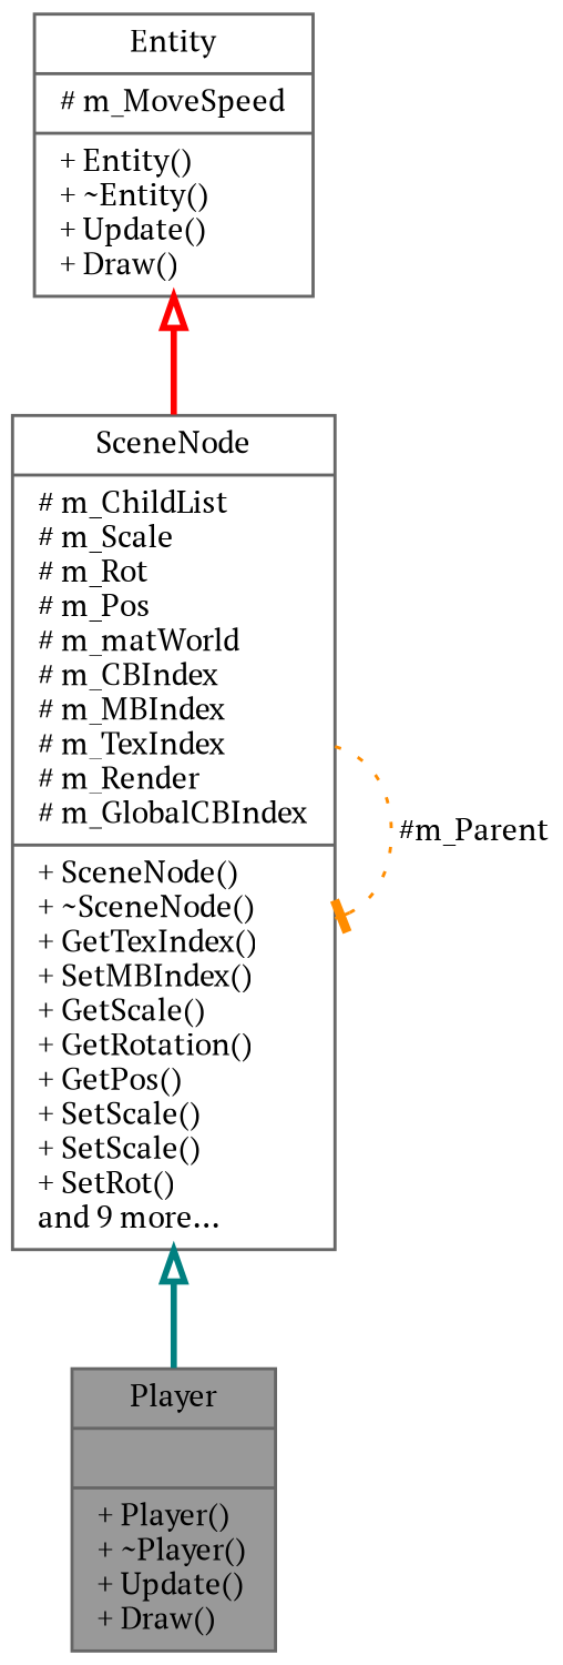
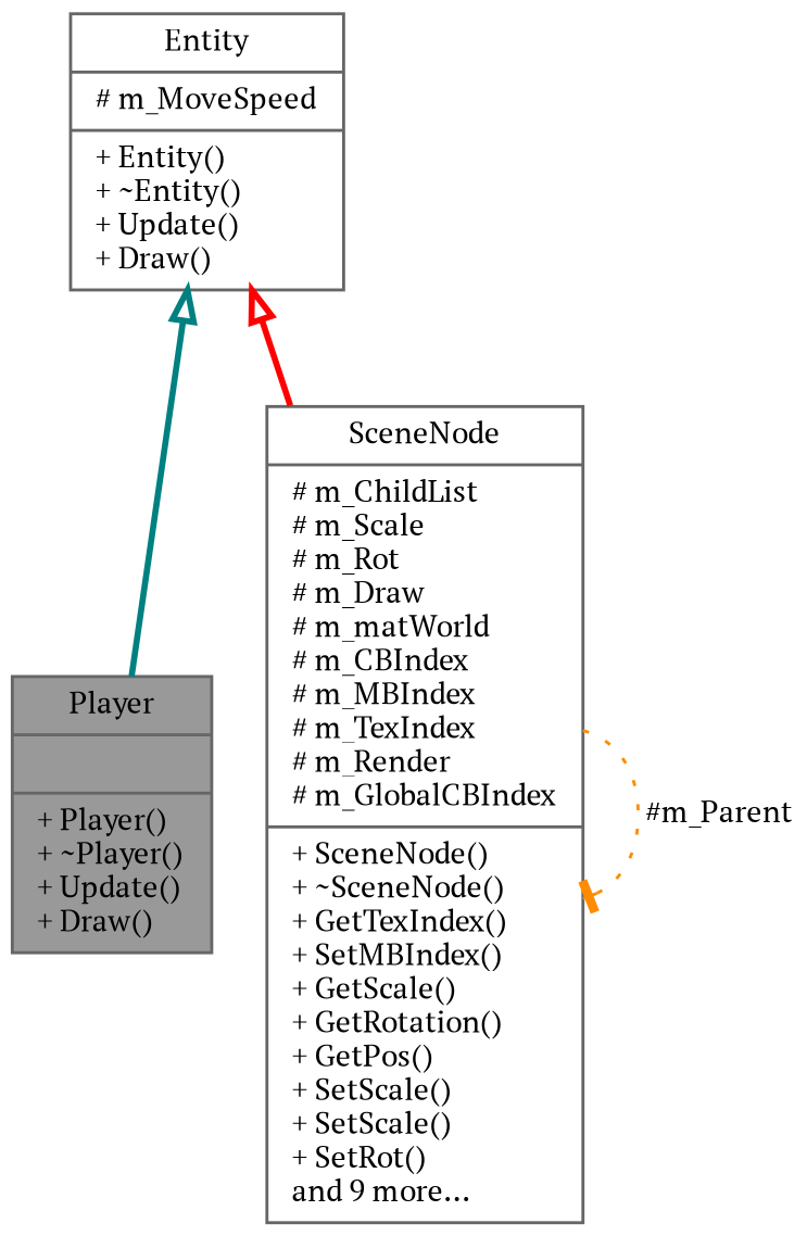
  digraph {
    fontname="PT Serif"
    node [color=gray40 fillcolor=white fontname="PT Serif" fontsize=10 shape=record style=filled]
    edge [arrowtail=onormal dir=back fontname="PT Serif" fontsize=10 labelfontname=Helvetica labelfontsize=10 style=bold]
    n1 [fillcolor=grey60 fontcolor=black height=0.2 label="{Player\n||+ Player()\l+ ~Player()\l+ Update()\l+ Draw()\l}" width=0.4]
    n2 [height=0.2 label="{Entity\n|# m_MoveSpeed\l|+ Entity()\l+ ~Entity()\l+ Update()\l+ Draw()\l}" width=0.4]
-   n3 [height=0.2 label="{SceneNode\n|# m_ChildList\l# m_Scale\l# m_Rot\l# m_Pos\l# m_matWorld\l# m_CBIndex\l# m_MBIndex\l# m_TexIndex\l# m_Render\l# m_GlobalCBIndex\l|+ SceneNode()\l+ ~SceneNode()\l+ GetTexIndex()\l+ SetMBIndex()\l+ GetScale()\l+ GetRotation()\l+ GetPos()\l+ SetScale()\l+ SetScale()\l+ SetRot()\land 9 more...\l}" width=0.4]
-   n3 -> n1 [color=teal]
+   n3 [height=0.2 label="{SceneNode\n|# m_ChildList\l# m_Scale\l# m_Rot\l# m_Draw\l# m_matWorld\l# m_CBIndex\l# m_MBIndex\l# m_TexIndex\l# m_Render\l# m_GlobalCBIndex\l|+ SceneNode()\l+ ~SceneNode()\l+ GetTexIndex()\l+ SetMBIndex()\l+ GetScale()\l+ GetRotation()\l+ GetPos()\l+ SetScale()\l+ SetScale()\l+ SetRot()\land 9 more...\l}" width=0.4]
+   n2 -> n1 [color=teal]
    n2 -> n3 [color=red]
    n3 -> n3 [arrowhead=tee color=darkorange label=" #m_Parent" style=dotted arrowtail="" dir=""]
  }
